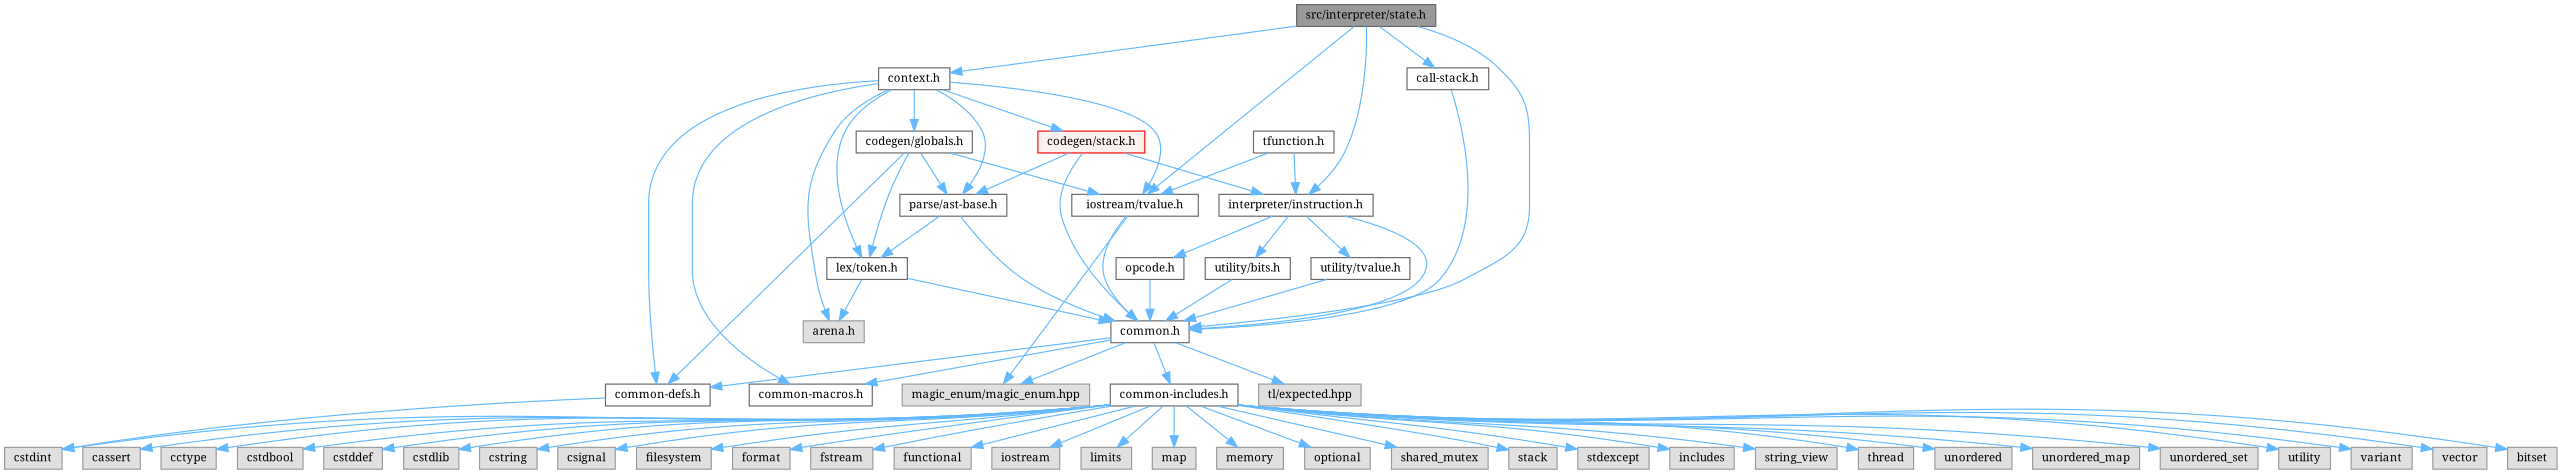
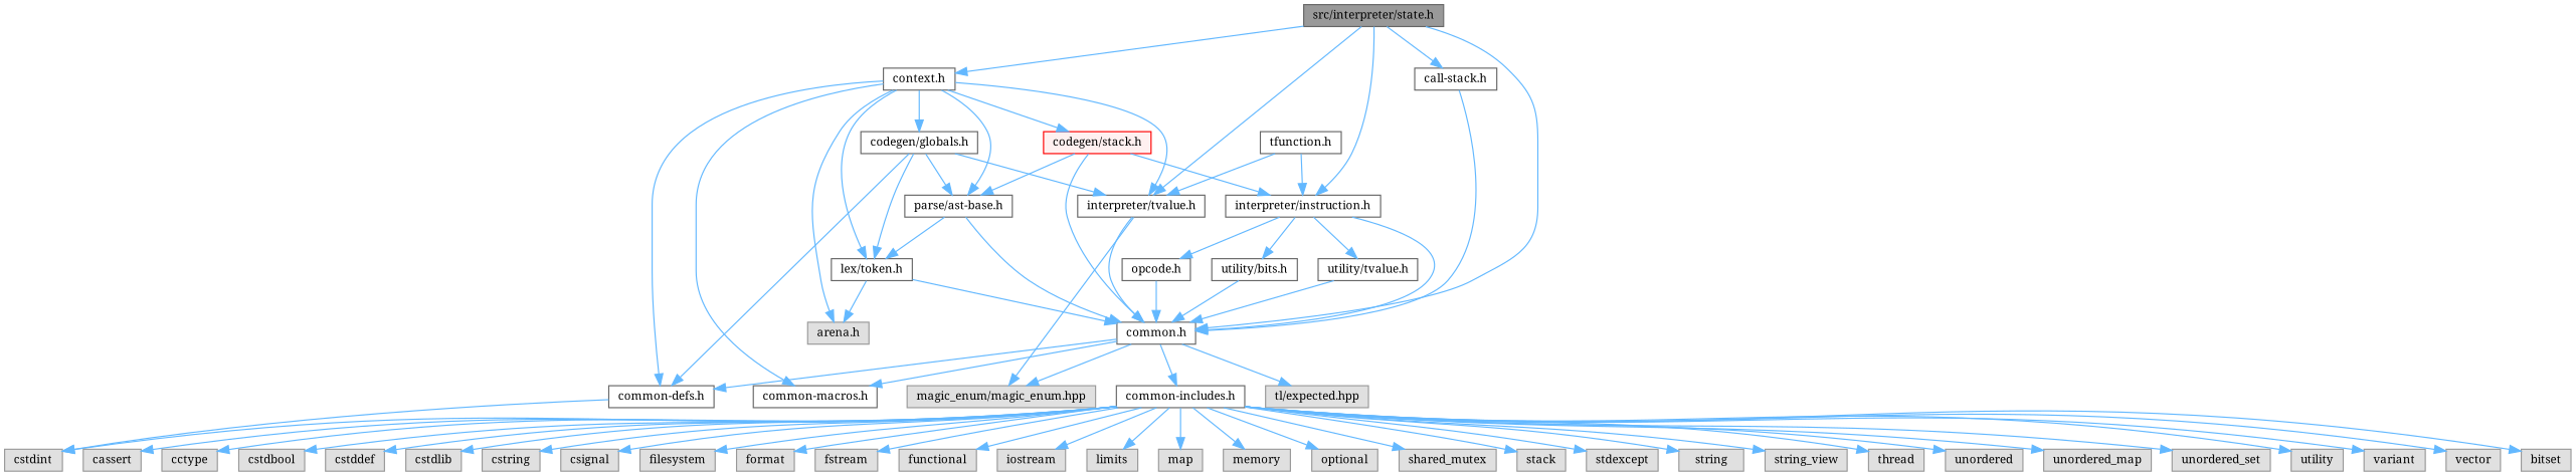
  digraph {
    fontname="Noto Serif"
    node [color=grey60 fillcolor="#E0E0E0" fontname="Noto Serif" fontsize=10 shape=box style=filled]
    edge [color=steelblue1 fontname="Noto Serif" fontsize=10 labelfontname=Helvetica labelfontsize=10 style=solid]
    n1 [color=gray40 fillcolor=grey60 fontcolor=black height=0.2 label="src/interpreter/state.h" width=0.4]
    n2 [color=grey40 fillcolor=white height=0.2 label="common.h" width=0.4]
    n3 [color=grey40 fillcolor=white height=0.2 label="context.h" width=0.4]
-   n4 [color=grey40 fillcolor=white height=0.2 label="iostream/tvalue.h" width=0.4]
+   n4 [color=grey40 fillcolor=white height=0.2 label="interpreter/tvalue.h" width=0.4]
    n5 [color=grey40 fillcolor=white height=0.2 label="interpreter/instruction.h" width=0.4]
    n6 [color=grey40 fillcolor=white height=0.2 label="call-stack.h" width=0.4]
    n7 [height=0.2 label="tl/expected.hpp" width=0.4]
    n8 [height=0.2 label="magic_enum/magic_enum.hpp" width=0.4]
    n9 [color=grey40 fillcolor=white height=0.2 label="common-defs.h" width=0.4]
    n10 [color=grey40 fillcolor=white height=0.2 label="common-macros.h" width=0.4]
    n11 [color=grey40 fillcolor=white height=0.2 label="common-includes.h" width=0.4]
    n12 [height=0.2 label="arena.h" width=0.4]
    n13 [color=grey40 fillcolor=white height=0.2 label="lex/token.h" width=0.4]
    n14 [color=grey40 fillcolor=white height=0.2 label="parse/ast-base.h" width=0.4]
    n15 [color=grey40 fillcolor=white height=0.2 label="codegen/globals.h" width=0.4]
    n16 [color=red fillcolor="#FFF0F0" height=0.2 label="codegen/stack.h" width=0.4]
    n17 [color=grey40 fillcolor=white height=0.2 label="opcode.h" width=0.4]
    n18 [color=grey40 fillcolor=white height=0.2 label="utility/bits.h" width=0.4]
    n19 [color=grey40 fillcolor=white height=0.2 label="utility/tvalue.h" width=0.4]
    n20 [height=0.2 label=cstdint width=0.4]
    n21 [height=0.2 label=bitset width=0.4]
    n22 [height=0.2 label=cassert width=0.4]
    n23 [height=0.2 label=cctype width=0.4]
    n24 [height=0.2 label=cstdbool width=0.4]
    n25 [height=0.2 label=cstddef width=0.4]
    n26 [height=0.2 label=cstdlib width=0.4]
    n27 [height=0.2 label=cstring width=0.4]
    n28 [height=0.2 label=csignal width=0.4]
    n29 [height=0.2 label=filesystem width=0.4]
    n30 [height=0.2 label=format width=0.4]
    n31 [height=0.2 label=fstream width=0.4]
    n32 [height=0.2 label=functional width=0.4]
    n33 [height=0.2 label=iostream width=0.4]
    n34 [height=0.2 label=limits width=0.4]
    n35 [height=0.2 label=map width=0.4]
    n36 [height=0.2 label=memory width=0.4]
    n37 [height=0.2 label=optional width=0.4]
    n38 [height=0.2 label=shared_mutex width=0.4]
    n39 [height=0.2 label=stack width=0.4]
    n40 [height=0.2 label=stdexcept width=0.4]
-   n41 [height=0.2 label=includes width=0.4]
+   n41 [height=0.2 label=string width=0.4]
    n42 [height=0.2 label=string_view width=0.4]
    n43 [height=0.2 label=thread width=0.4]
    n44 [height=0.2 label=unordered width=0.4]
    n45 [height=0.2 label=unordered_map width=0.4]
    n46 [height=0.2 label=unordered_set width=0.4]
    n47 [height=0.2 label=utility width=0.4]
    n48 [height=0.2 label=variant width=0.4]
    n49 [height=0.2 label=vector width=0.4]
    n50 [color=grey40 fillcolor=white height=0.2 label="tfunction.h" width=0.4]
    n1 -> n2
    n1 -> n3
    n1 -> n4
    n1 -> n5
    n1 -> n6
    n2 -> n7
    n2 -> n8
    n2 -> n9
    n2 -> n10
    n2 -> n11
    n3 -> n4
    n3 -> n9
    n3 -> n10
    n3 -> n12
    n3 -> n13
    n3 -> n14
    n3 -> n15
    n3 -> n16
    n4 -> n2
    n4 -> n8
    n5 -> n2
    n5 -> n17
    n5 -> n18
    n5 -> n19
    n6 -> n2
    n9 -> n20
    n11 -> n20
    n11 -> n21
    n11 -> n22
    n11 -> n23
    n11 -> n24
    n11 -> n25
    n11 -> n26
    n11 -> n27
    n11 -> n28
    n11 -> n29
    n11 -> n30
    n11 -> n31
    n11 -> n32
    n11 -> n33
    n11 -> n34
    n11 -> n35
    n11 -> n36
    n11 -> n37
    n11 -> n38
    n11 -> n39
    n11 -> n40
    n11 -> n41
    n11 -> n42
    n11 -> n43
    n11 -> n44
    n11 -> n45
    n11 -> n46
    n11 -> n47
    n11 -> n48
    n11 -> n49
    n13 -> n2
    n13 -> n12
    n14 -> n2
    n14 -> n13
    n15 -> n4
    n15 -> n9
    n15 -> n13
    n15 -> n14
    n16 -> n2
    n16 -> n5
    n16 -> n14
    n17 -> n2
    n18 -> n2
    n19 -> n2
    n50 -> n4
    n50 -> n5
  }
